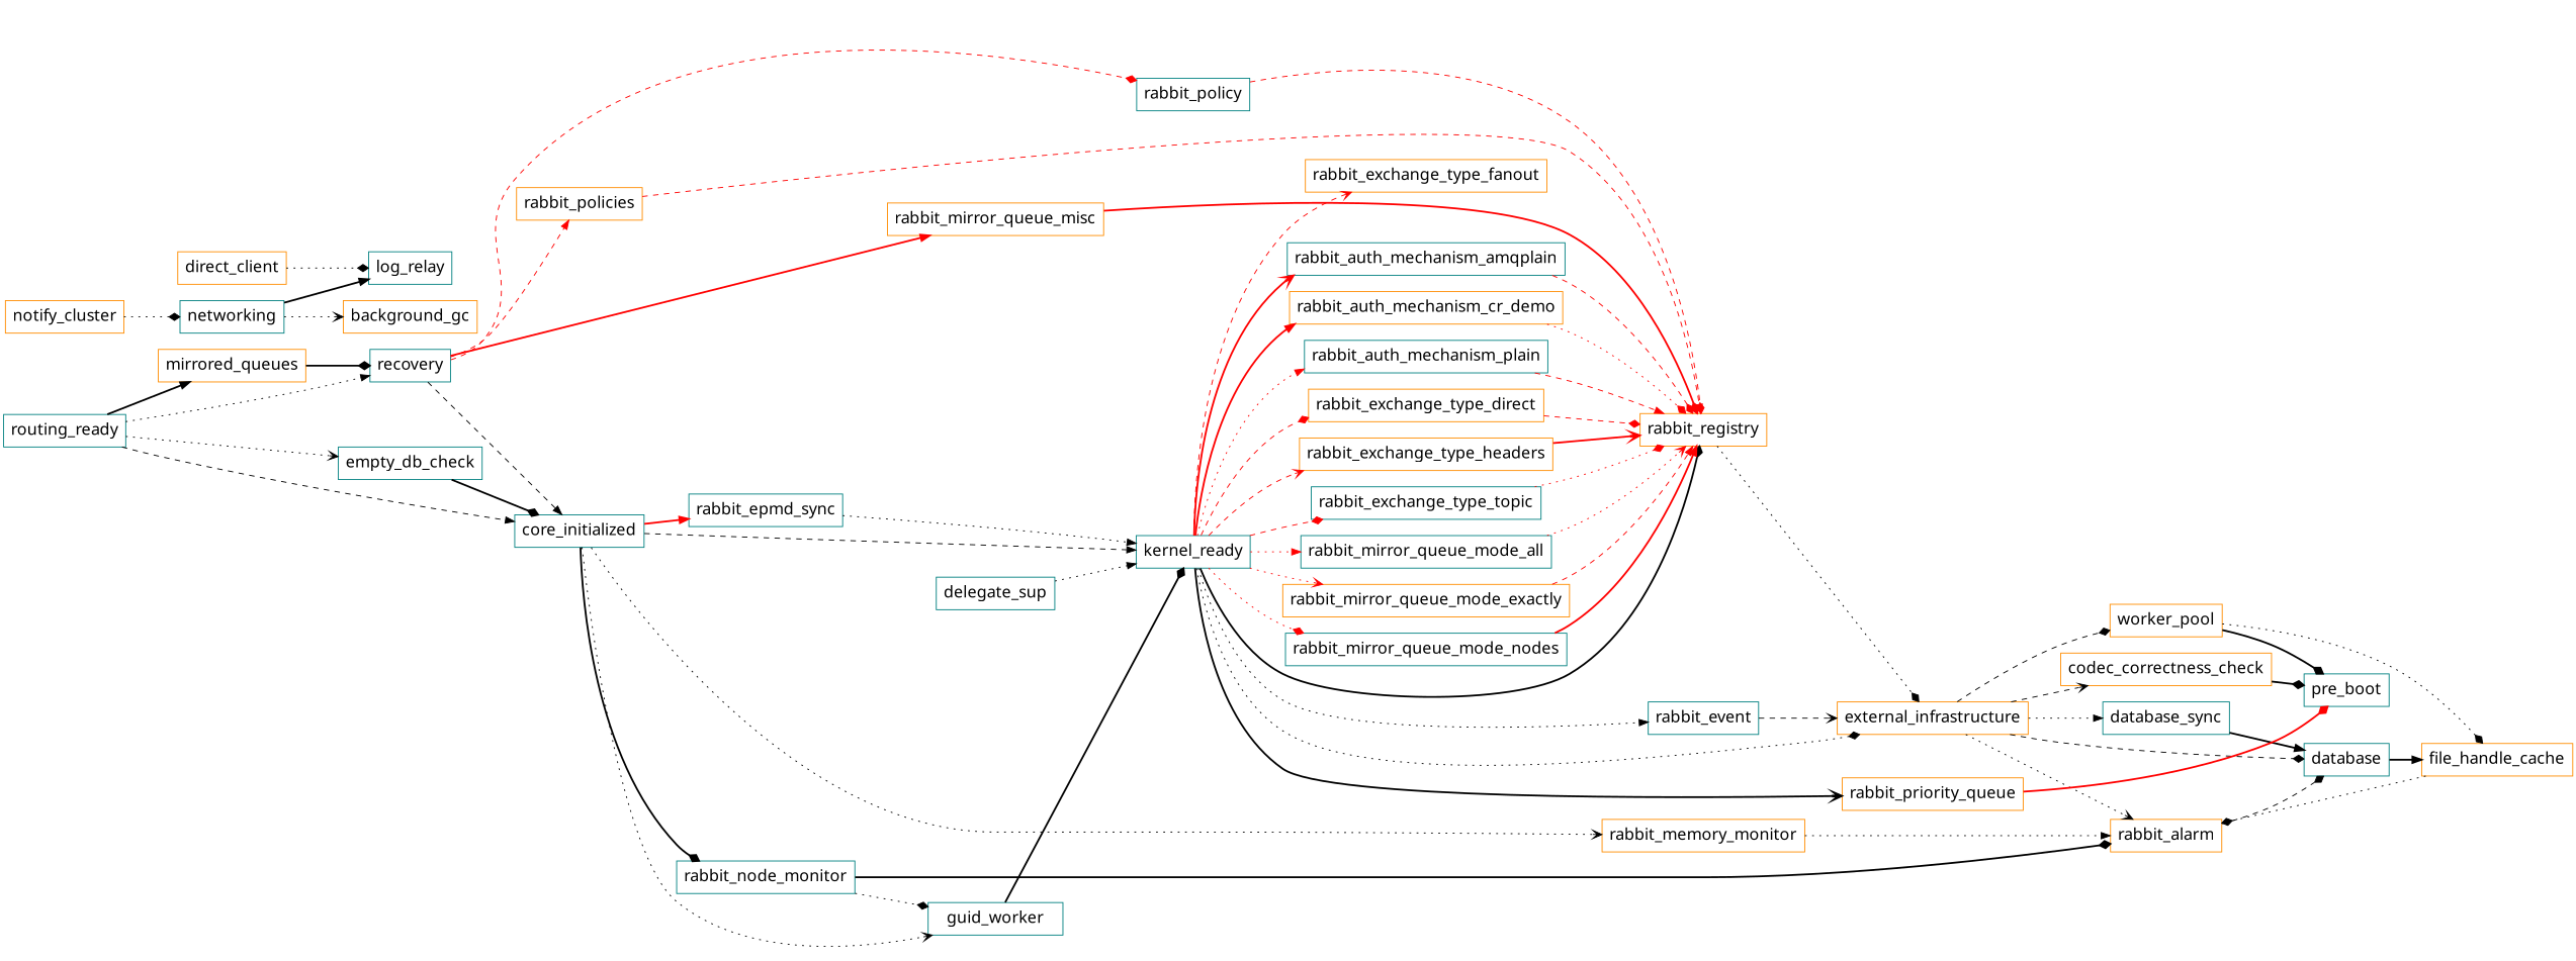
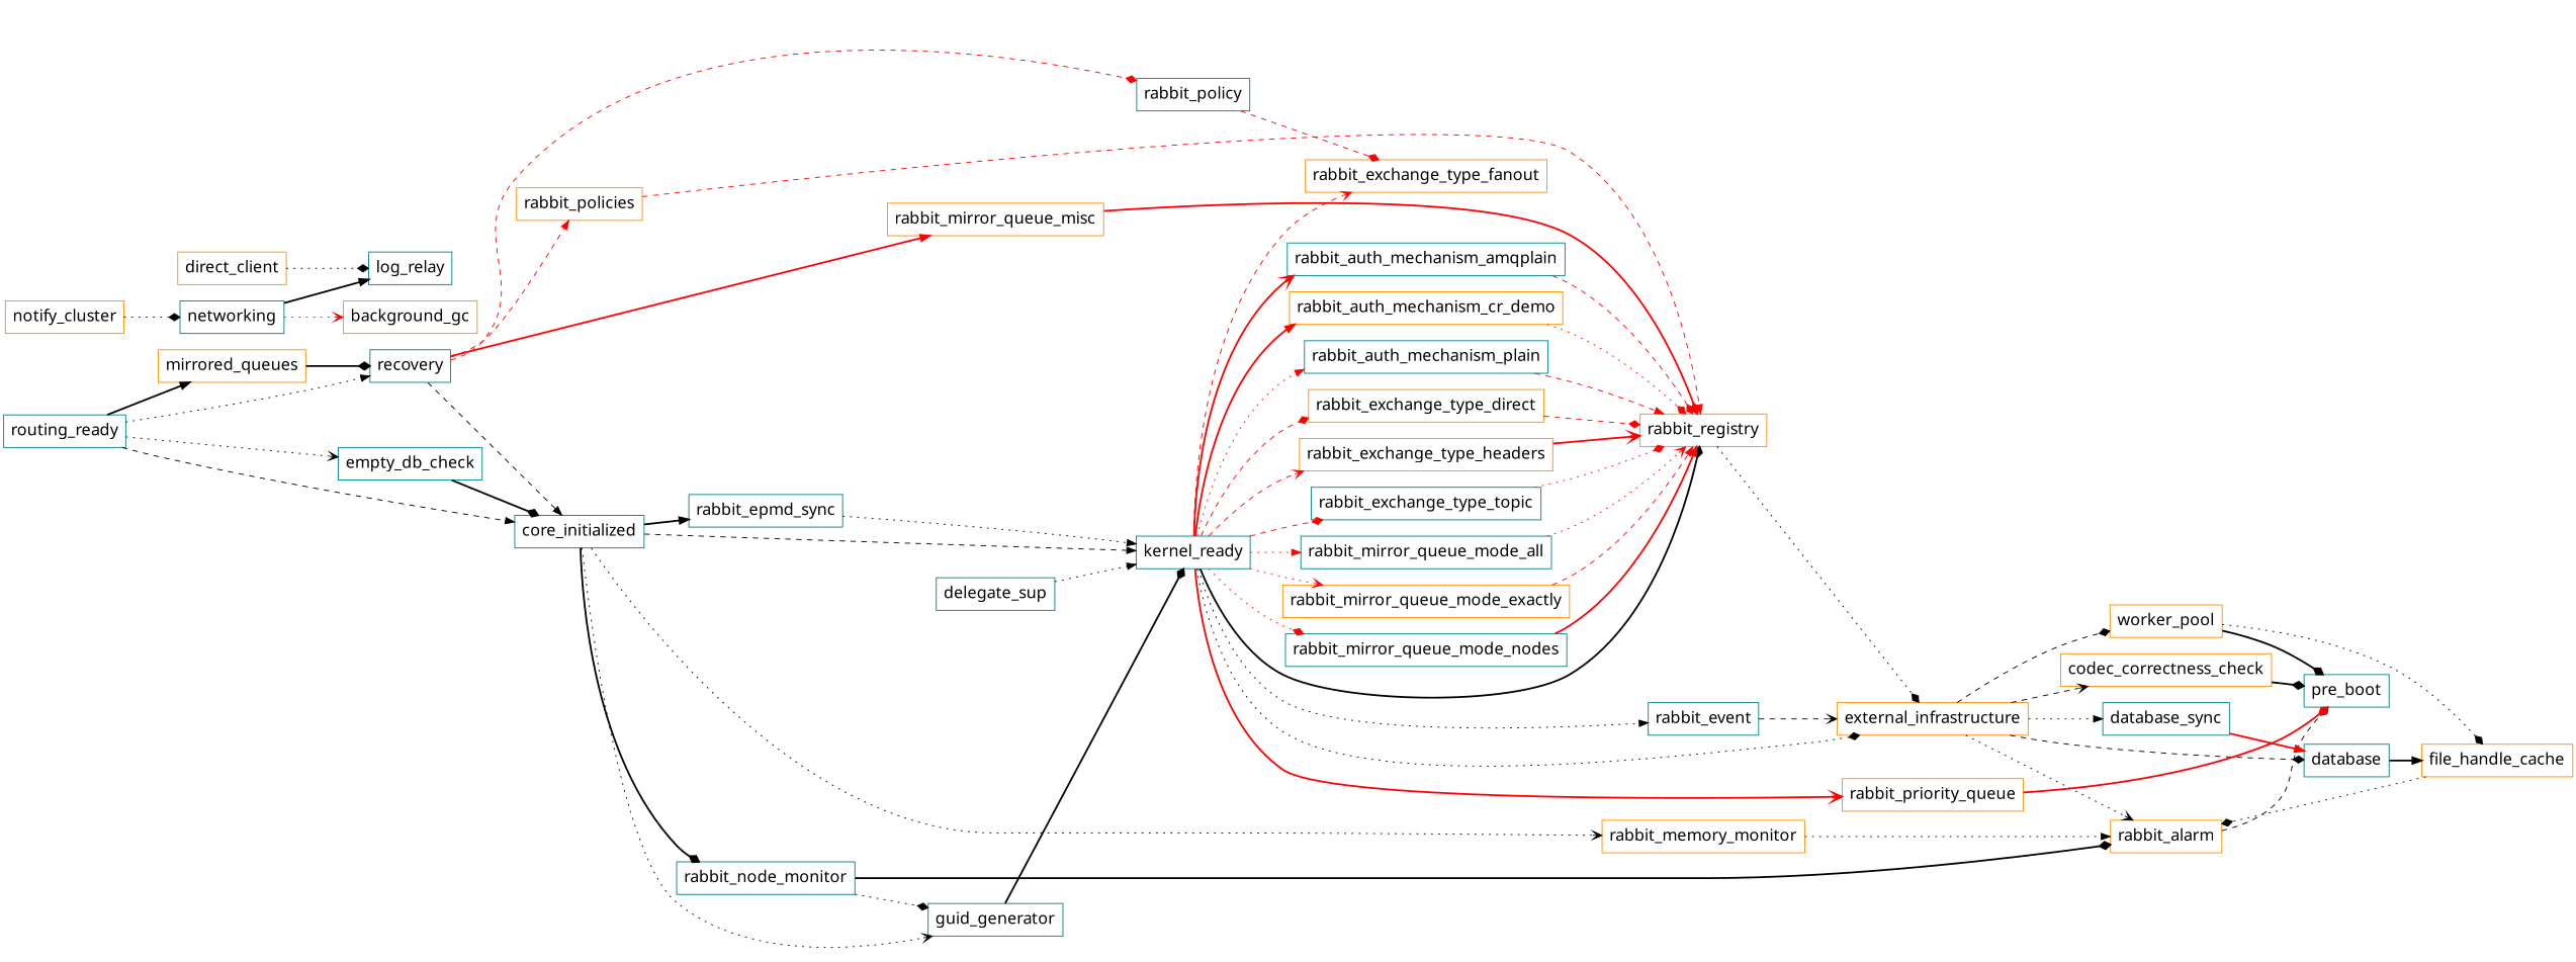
  digraph {
    rankdir=LR
    node [color=teal fontname="Yahei Mono" fontsize=18 shape=box]
    edge [arrowhead=diamond fontsize=18 style=dotted]
    codec_correctness_check [color=darkorange height=.5 width=.8]
    pre_boot [height=.5 width=.8]
    rabbit_alarm [color=darkorange height=.5 width=.8]
    database [height=.5 width=.8]
    file_handle_cache [color=darkorange height=.5 width=.8]
    database_sync [height=.5 width=.8]
    worker_pool [color=darkorange height=.5 width=.8]
    external_infrastructure [color=darkorange height=.5 width=.8]
    rabbit_registry [color=darkorange height=.5 width=.8]
    rabbit_event [height=.5 width=.8]
    kernel_ready [height=.5 width=.8]
    rabbit_auth_mechanism_amqplain [height=.5 width=.8]
    rabbit_auth_mechanism_cr_demo [color=darkorange height=.5 width=.8]
    rabbit_auth_mechanism_plain [height=.5 width=.8]
    rabbit_exchange_type_direct [color=darkorange height=.5 width=.8]
    rabbit_exchange_type_fanout [color=darkorange height=.5 width=.8]
    rabbit_exchange_type_headers [color=darkorange height=.5 width=.8]
    rabbit_exchange_type_topic [height=.5 width=.8]
    rabbit_mirror_queue_mode_all [height=.5 width=.8]
    rabbit_mirror_queue_mode_exactly [color=darkorange height=.5 width=.8]
    rabbit_mirror_queue_mode_nodes [height=.5 width=.8]
    rabbit_priority_queue [color=darkorange height=.5 width=.8]
    rabbit_memory_monitor [color=darkorange height=.5 width=.8]
-   guid_generator [height=.5 width=.8 label=guid_worker]
+   guid_generator [height=.5 width=.8]
    delegate_sup [height=.5 width=.8]
    rabbit_node_monitor [height=.5 width=.8]
    n27 [height=.5 label=rabbit_epmd_sync width=.8]
    core_initialized [height=.5 width=.8]
    empty_db_check [height=.5 width=.8]
    recovery [height=.5 width=.8]
    rabbit_mirror_queue_misc [color=darkorange height=.5 width=.8]
    rabbit_policies [color=darkorange height=.5 width=.8]
    rabbit_policy [height=.5 width=.8]
    mirrored_queues [color=darkorange height=.5 width=.8]
    routing_ready [height=.5 width=.8]
    log_relay [height=.5 width=.8]
    direct_client [color=darkorange height=.5 width=.8]
    notify_cluster [color=darkorange height=.5 width=.8]
    networking [height=.5 width=.8]
    background_gc [color=darkorange height=.5 width=.8]
    codec_correctness_check -> pre_boot [style=bold]
-   rabbit_alarm -> database [style=dashed]
+   rabbit_alarm -> pre_boot [style=dashed]
    database -> file_handle_cache [arrowhead=normal style=bold]
    file_handle_cache -> rabbit_alarm
-   database_sync -> database [arrowhead=normal style=bold]
+   database_sync -> database [arrowhead=normal style=bold color=red]
    worker_pool -> pre_boot [style=bold]
    worker_pool -> file_handle_cache
    external_infrastructure -> codec_correctness_check [arrowhead=vee style=dashed]
    external_infrastructure -> rabbit_alarm [arrowhead=vee]
    external_infrastructure -> database [style=dashed]
    external_infrastructure -> database_sync [arrowhead=normal]
    external_infrastructure -> worker_pool [style=dashed]
    rabbit_registry -> external_infrastructure
    rabbit_event -> external_infrastructure [arrowhead=vee style=dashed]
    kernel_ready -> external_infrastructure
    kernel_ready -> rabbit_registry [style=bold]
    kernel_ready -> rabbit_event [arrowhead=normal]
    kernel_ready -> rabbit_auth_mechanism_amqplain [arrowhead=vee color=red style=bold]
    kernel_ready -> rabbit_auth_mechanism_cr_demo [arrowhead=normal color=red style=bold]
    kernel_ready -> rabbit_auth_mechanism_plain [arrowhead=normal color=red]
    kernel_ready -> rabbit_exchange_type_direct [color=red style=dashed]
    kernel_ready -> rabbit_exchange_type_fanout [arrowhead=vee color=red style=dashed]
    kernel_ready -> rabbit_exchange_type_headers [arrowhead=vee color=red style=dashed]
    kernel_ready -> rabbit_exchange_type_topic [color=red style=dashed]
    kernel_ready -> rabbit_mirror_queue_mode_all [arrowhead=normal color=red]
    kernel_ready -> rabbit_mirror_queue_mode_exactly [arrowhead=vee color=red]
    kernel_ready -> rabbit_mirror_queue_mode_nodes [color=red]
-   kernel_ready -> rabbit_priority_queue [arrowhead=vee color=black style=bold]
+   kernel_ready -> rabbit_priority_queue [arrowhead=vee color=red style=bold]
    rabbit_auth_mechanism_amqplain -> rabbit_registry [color=red style=dashed]
    rabbit_auth_mechanism_cr_demo -> rabbit_registry [color=red]
    rabbit_auth_mechanism_plain -> rabbit_registry [arrowhead=normal color=red style=dashed]
    rabbit_exchange_type_direct -> rabbit_registry [color=red style=dashed]
    rabbit_exchange_type_headers -> rabbit_registry [arrowhead=vee color=red style=bold]
    rabbit_exchange_type_topic -> rabbit_registry [color=red]
    rabbit_mirror_queue_mode_all -> rabbit_registry [arrowhead=vee color=red]
    rabbit_mirror_queue_mode_exactly -> rabbit_registry [arrowhead=normal color=red style=dashed]
    rabbit_mirror_queue_mode_nodes -> rabbit_registry [arrowhead=normal color=red style=bold]
    rabbit_priority_queue -> pre_boot [color=red style=bold]
    rabbit_memory_monitor -> rabbit_alarm [arrowhead=normal]
    guid_generator -> kernel_ready [style=bold]
    delegate_sup -> kernel_ready [arrowhead=normal]
    rabbit_node_monitor -> rabbit_alarm [style=bold]
    rabbit_node_monitor -> guid_generator
    n27 -> kernel_ready [arrowhead=normal]
    core_initialized -> kernel_ready [arrowhead=normal style=dashed]
    core_initialized -> rabbit_memory_monitor [arrowhead=vee]
    core_initialized -> guid_generator [arrowhead=vee]
    core_initialized -> rabbit_node_monitor [style=bold]
-   core_initialized -> n27 [arrowhead=normal style=bold color=red]
+   core_initialized -> n27 [arrowhead=normal style=bold]
    empty_db_check -> core_initialized [style=bold]
    recovery -> core_initialized [arrowhead=normal style=dashed]
    recovery -> rabbit_mirror_queue_misc [arrowhead=normal color=red style=bold]
    recovery -> rabbit_policies [arrowhead=normal color=red style=dashed]
    recovery -> rabbit_policy [color=red style=dashed]
    rabbit_mirror_queue_misc -> rabbit_registry [color=red style=bold]
    rabbit_policies -> rabbit_registry [arrowhead=normal color=red style=dashed]
-   rabbit_policy -> rabbit_registry [color=red style=dashed]
+   rabbit_policy -> rabbit_exchange_type_fanout [color=red style=dashed]
    mirrored_queues -> recovery [style=bold]
    routing_ready -> core_initialized [arrowhead=normal style=dashed]
    routing_ready -> empty_db_check [arrowhead=vee]
    routing_ready -> recovery [arrowhead=normal]
    routing_ready -> mirrored_queues [arrowhead=normal style=bold]
    direct_client -> log_relay
    notify_cluster -> networking
    networking -> log_relay [arrowhead=normal style=bold]
-   networking -> background_gc [arrowhead=vee]
+   networking -> background_gc [arrowhead=vee color=red]
  }
